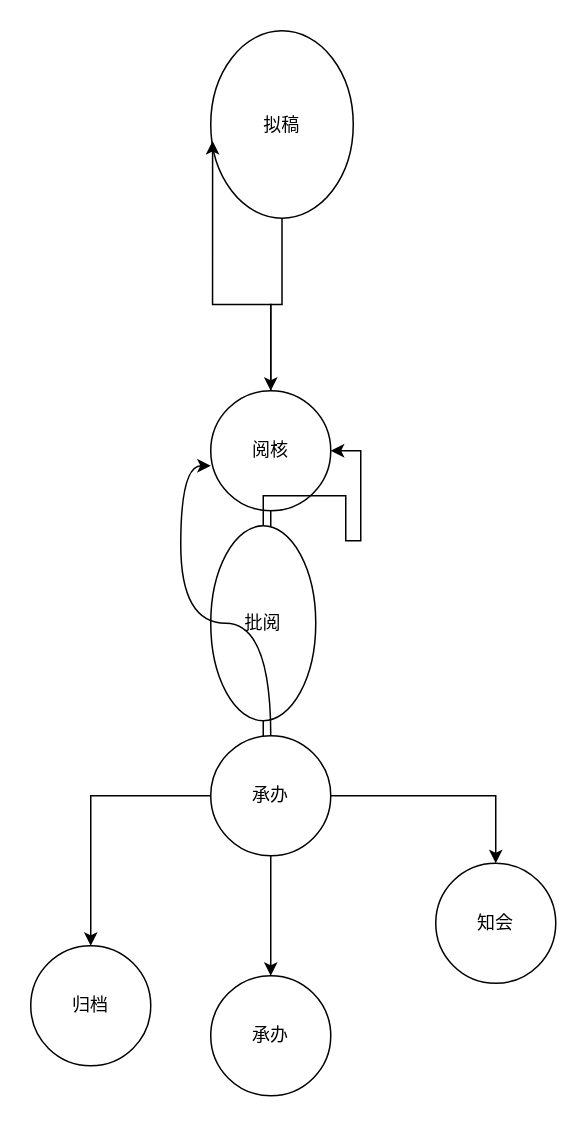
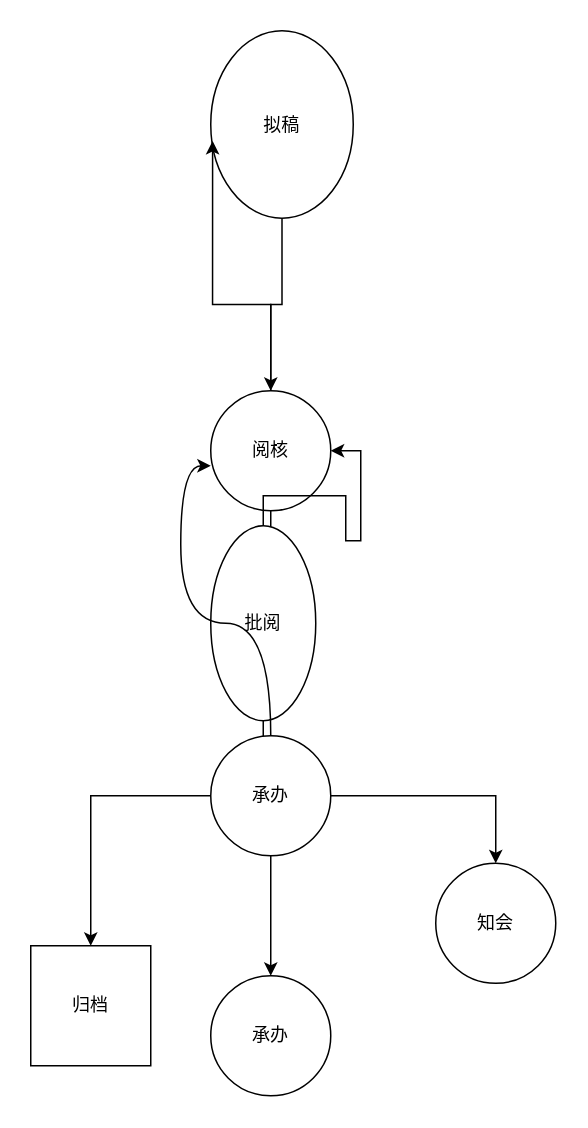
  <mxCell id="0" />
  <mxCell id="1" parent="0" />
  <mxCell id="2" style="edgeStyle=orthogonalEdgeStyle;rounded=0;orthogonalLoop=1;jettySize=auto;html=1;entryX=0.5;entryY=0;entryDx=0;entryDy=0;" edge="1" parent="1" source="3" target="6"><mxGeometry relative="1" as="geometry" /></mxCell>
  <mxCell id="3" value="拟稿" style="ellipse;whiteSpace=wrap;html=1;aspect=fixed;" vertex="1" parent="1"><mxGeometry x="140" y="20" width="95" height="125" as="geometry" /></mxCell>
  <mxCell id="4" style="edgeStyle=orthogonalEdgeStyle;rounded=0;orthogonalLoop=1;jettySize=auto;html=1;entryX=0.5;entryY=0;entryDx=0;entryDy=0;" edge="1" parent="1" source="6" target="9"><mxGeometry relative="1" as="geometry" /></mxCell>
  <mxCell id="5" style="edgeStyle=orthogonalEdgeStyle;rounded=0;orthogonalLoop=1;jettySize=auto;html=1;entryX=0.013;entryY=0.588;entryDx=0;entryDy=0;entryPerimeter=0;" edge="1" parent="1" source="6" target="3"><mxGeometry relative="1" as="geometry" /></mxCell>
  <mxCell id="6" value="阅核" style="ellipse;whiteSpace=wrap;html=1;aspect=fixed;" vertex="1" parent="1"><mxGeometry x="140" y="260" width="80" height="80" as="geometry" /></mxCell>
  <mxCell id="7" style="edgeStyle=orthogonalEdgeStyle;rounded=0;orthogonalLoop=1;jettySize=auto;html=1;entryX=1;entryY=0.5;entryDx=0;entryDy=0;" edge="1" parent="1" source="9" target="6"><mxGeometry relative="1" as="geometry"><mxPoint x="230" y="220" as="targetPoint" /></mxGeometry></mxCell>
  <mxCell id="8" style="edgeStyle=orthogonalEdgeStyle;rounded=0;orthogonalLoop=1;jettySize=auto;html=1;" edge="1" parent="1" source="9" target="14"><mxGeometry relative="1" as="geometry" /></mxCell>
  <mxCell id="9" value="批阅" style="ellipse;whiteSpace=wrap;html=1;aspect=fixed;" vertex="1" parent="1"><mxGeometry x="140" y="350" width="70" height="130" as="geometry" /></mxCell>
  <mxCell id="10" style="edgeStyle=orthogonalEdgeStyle;rounded=0;orthogonalLoop=1;jettySize=auto;html=1;" edge="1" parent="1" source="14" target="15"><mxGeometry relative="1" as="geometry" /></mxCell>
  <mxCell id="11" style="edgeStyle=orthogonalEdgeStyle;rounded=0;orthogonalLoop=1;jettySize=auto;html=1;entryX=0.5;entryY=0;entryDx=0;entryDy=0;" edge="1" parent="1" source="14" target="17"><mxGeometry relative="1" as="geometry" /></mxCell>
  <mxCell id="12" style="edgeStyle=orthogonalEdgeStyle;rounded=0;orthogonalLoop=1;jettySize=auto;html=1;" edge="1" parent="1" source="14"><mxGeometry relative="1" as="geometry"><mxPoint x="180" y="650" as="targetPoint" /></mxGeometry></mxCell>
  <mxCell id="13" style="edgeStyle=orthogonalEdgeStyle;rounded=0;orthogonalLoop=1;jettySize=auto;html=1;entryX=0;entryY=0.625;entryDx=0;entryDy=0;entryPerimeter=0;curved=1;" edge="1" parent="1" source="14" target="6"><mxGeometry relative="1" as="geometry" /></mxCell>
  <mxCell id="14" value="承办" style="ellipse;whiteSpace=wrap;html=1;aspect=fixed;" vertex="1" parent="1"><mxGeometry x="140" y="490" width="80" height="80" as="geometry" /></mxCell>
- <mxCell id="15" value="归档" style="ellipse;whiteSpace=wrap;html=1;aspect=fixed;" vertex="1" parent="1"><mxGeometry x="20" y="630" width="80" height="80" as="geometry" /></mxCell>
+ <mxCell id="15" value="归档" style="whiteSpace=wrap;html=1;aspect=fixed;rounded=0;" vertex="1" parent="1"><mxGeometry x="20" y="630" width="80" height="80" as="geometry" /></mxCell>
  <mxCell id="16" style="edgeStyle=orthogonalEdgeStyle;rounded=0;orthogonalLoop=1;jettySize=auto;html=1;exitX=0.5;exitY=1;exitDx=0;exitDy=0;" edge="1" parent="1" source="6" target="6"><mxGeometry relative="1" as="geometry" /></mxCell>
  <mxCell id="17" value="知会" style="ellipse;whiteSpace=wrap;html=1;aspect=fixed;" vertex="1" parent="1"><mxGeometry x="290" y="575" width="80" height="80" as="geometry" /></mxCell>
  <mxCell id="18" value="承办" style="ellipse;whiteSpace=wrap;html=1;aspect=fixed;" vertex="1" parent="1"><mxGeometry x="140" y="650" width="80" height="80" as="geometry" /></mxCell>
